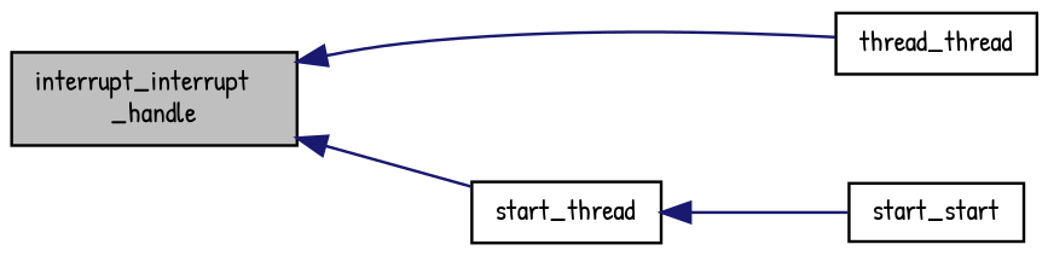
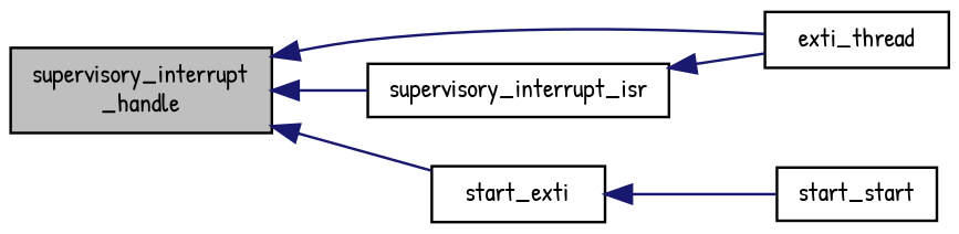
  digraph {
    fontname="Patrick Hand"
    rankdir=LR
    node [color=black fillcolor=white fontname="Patrick Hand" fontsize=10 shape=record style=filled]
    edge [color=midnightblue dir=back fontname="Patrick Hand" fontsize=10 labelfontname=Helvetica labelfontsize=10 style=solid]
-   n1 [fillcolor=grey75 fontcolor=black height=0.2 label="interrupt_interrupt\l_handle" width=0.4]
-   n2 [height=0.2 label=thread_thread width=0.4]
-   n4 [height=0.2 label=start_thread width=0.4]
+   n1 [fillcolor=grey75 fontcolor=black height=0.2 label="supervisory_interrupt\l_handle" width=0.4]
+   n2 [height=0.2 label=exti_thread width=0.4]
+   n3 [height=0.2 label=supervisory_interrupt_isr width=0.4]
+   n4 [height=0.2 label=start_exti width=0.4]
    n5 [height=0.2 label=start_start width=0.4]
    n1 -> n2
+   n1 -> n3
    n1 -> n4
+   n3 -> n2
    n4 -> n5
  }
